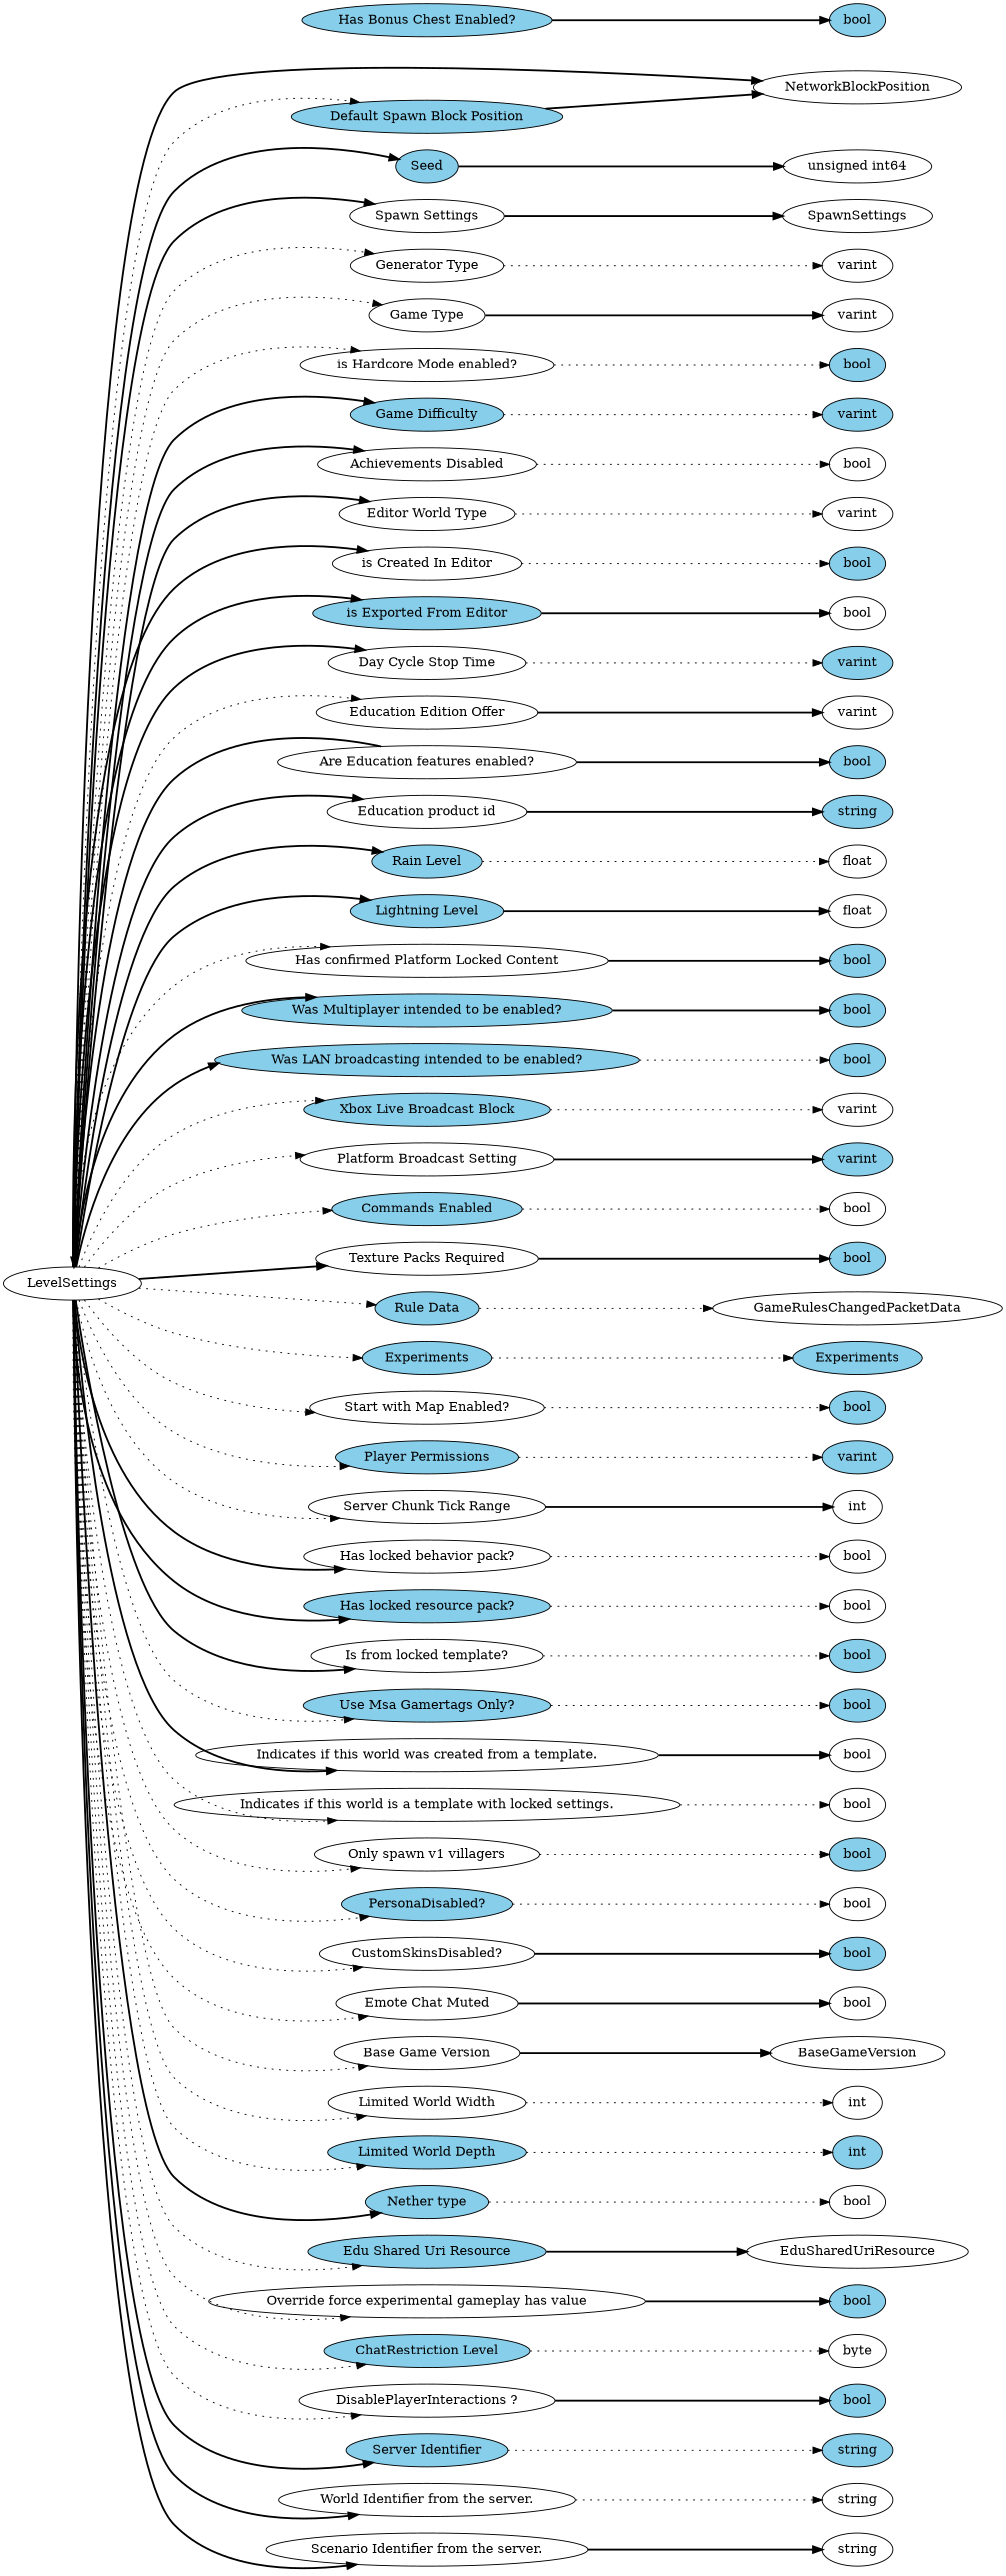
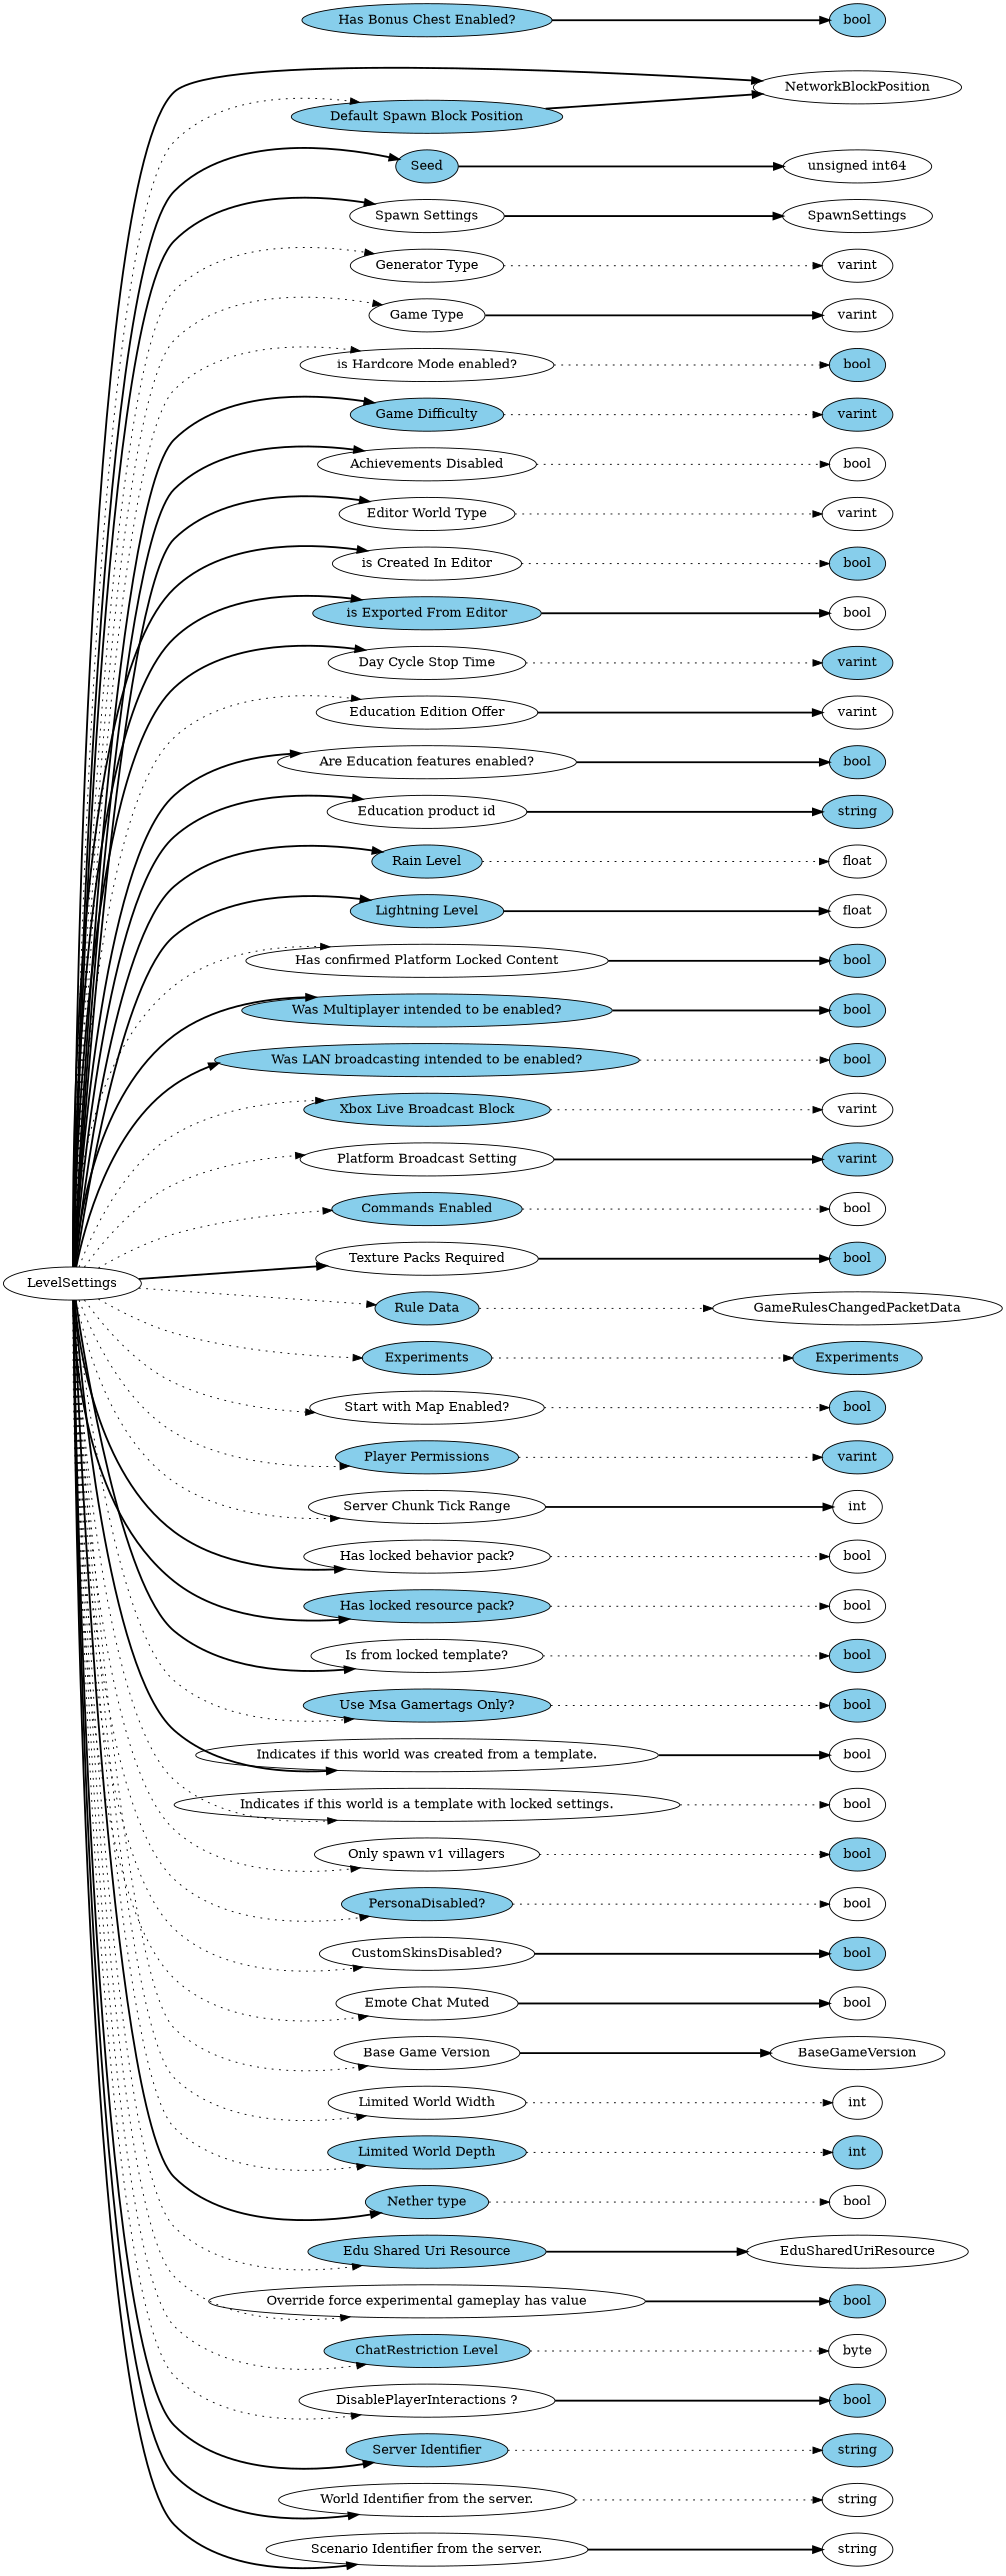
  digraph {
    rankdir=LR
    node [fillcolor=white style=filled]
    edge [style=dotted]
    n1 [label="unsigned int64"]
    n2 [label=SpawnSettings]
    n3 [label=varint]
    n4 [label=varint]
    n5 [fillcolor=skyblue label=bool]
    n6 [fillcolor=skyblue label=varint]
    n7 [label=NetworkBlockPosition]
    n8 [label=bool]
    n9 [label=varint]
    n10 [fillcolor=skyblue label=bool]
    n11 [label=bool]
    n12 [fillcolor=skyblue label=varint]
    n13 [label=varint]
    n14 [fillcolor=skyblue label=bool]
    n15 [fillcolor=skyblue label=string]
    n16 [label=float]
    n17 [label=float]
    n18 [fillcolor=skyblue label=bool]
    n19 [fillcolor=skyblue label=bool]
    n20 [fillcolor=skyblue label=bool]
    n21 [label=varint]
    n22 [fillcolor=skyblue label=varint]
    n23 [label=bool]
    n24 [fillcolor=skyblue label=bool]
    n25 [label=GameRulesChangedPacketData]
    n26 [fillcolor=skyblue label=Experiments]
    n27 [fillcolor=skyblue label=bool]
    n28 [fillcolor=skyblue label=bool]
    n29 [fillcolor=skyblue label=varint]
    n30 [label=int]
    n31 [label=bool]
    n32 [label=bool]
    n33 [fillcolor=skyblue label=bool]
    n34 [fillcolor=skyblue label=bool]
    n35 [label=bool]
    n36 [label=bool]
    n37 [fillcolor=skyblue label=bool]
    n38 [label=bool]
    n39 [fillcolor=skyblue label=bool]
    n40 [label=bool]
    n41 [label=BaseGameVersion]
    n42 [label=int]
    n43 [fillcolor=skyblue label=int]
    n44 [label=bool]
    n45 [label=EduSharedUriResource]
    n46 [fillcolor=skyblue label=bool]
    n47 [label=byte]
    n48 [fillcolor=skyblue label=bool]
    n49 [fillcolor=skyblue label=string]
    n50 [label=string]
    n51 [label=string]
    n52 [label=LevelSettings]
    n53 [fillcolor=skyblue label=Seed]
    n54 [label="Spawn Settings"]
    n55 [label="Generator Type"]
    n56 [label="Game Type"]
    n57 [label="is Hardcore Mode enabled?"]
    n58 [fillcolor=skyblue label="Game Difficulty"]
    n59 [fillcolor=skyblue label="Default Spawn Block Position"]
    n60 [label="Achievements Disabled"]
    n61 [label="Editor World Type"]
    n62 [label="is Created In Editor"]
    n63 [fillcolor=skyblue label="is Exported From Editor"]
    n64 [label="Day Cycle Stop Time"]
    n65 [label="Education Edition Offer"]
    n66 [label="Are Education features enabled?"]
    n67 [label="Education product id"]
    n68 [fillcolor=skyblue label="Rain Level"]
    n69 [fillcolor=skyblue label="Lightning Level"]
    n70 [label="Has confirmed Platform Locked Content"]
    n71 [fillcolor=skyblue label="Was Multiplayer intended to be enabled?"]
    n72 [fillcolor=skyblue label="Was LAN broadcasting intended to be enabled?"]
    n73 [fillcolor=skyblue label="Xbox Live Broadcast Block"]
    n74 [label="Platform Broadcast Setting"]
    n75 [fillcolor=skyblue label="Commands Enabled"]
    n76 [label="Texture Packs Required"]
    n77 [fillcolor=skyblue label="Rule Data"]
    n78 [fillcolor=skyblue label=Experiments]
    n79 [label="Start with Map Enabled?"]
    n80 [fillcolor=skyblue label="Player Permissions"]
    n81 [label="Server Chunk Tick Range"]
    n82 [label="Has locked behavior pack?"]
    n83 [fillcolor=skyblue label="Has locked resource pack?"]
    n84 [label="Is from locked template?"]
    n85 [fillcolor=skyblue label="Use Msa Gamertags Only?"]
    n86 [label="Indicates if this world was created from a template."]
    n87 [label="Indicates if this world is a template with locked settings."]
    n88 [label="Only spawn v1 villagers"]
    n89 [fillcolor=skyblue label="PersonaDisabled?"]
    n90 [label="CustomSkinsDisabled?"]
    n91 [label="Emote Chat Muted"]
    n92 [label="Base Game Version"]
    n93 [label="Limited World Width"]
    n94 [fillcolor=skyblue label="Limited World Depth"]
    n95 [fillcolor=skyblue label="Nether type"]
    n96 [fillcolor=skyblue label="Edu Shared Uri Resource"]
    n97 [label="Override force experimental gameplay has value"]
    n98 [fillcolor=skyblue label="ChatRestriction Level"]
    n99 [label="DisablePlayerInteractions ?"]
    n100 [fillcolor=skyblue label="Server Identifier"]
    n101 [label="World Identifier from the server."]
    n102 [label="Scenario Identifier from the server."]
    n103 [fillcolor=skyblue label="Has Bonus Chest Enabled?"]
    subgraph sub_1 {
      rank=max
      n1
      n2
      n3
      n4
      n5
      n6
      n7
      n8
      n9
      n10
      n11
      n12
      n13
      n14
      n15
      n16
      n17
      n18
      n19
      n20
      n21
      n22
      n23
      n24
      n25
      n26
      n27
      n28
      n29
      n30
      n31
      n32
      n33
      n34
      n35
      n36
      n37
      n38
      n39
      n40
      n41
      n42
      n43
      n44
      n45
      n46
      n47
      n48
      n49
      n50
      n51
    }
    n52 -> n7 [style=bold]
    n52 -> n53 [style=bold]
    n52 -> n54 [style=bold]
    n52 -> n55
    n52 -> n56
    n52 -> n57
    n52 -> n58 [style=bold]
    n52 -> n59
    n52 -> n60 [style=bold]
    n52 -> n61 [style=bold]
    n52 -> n62 [style=bold]
    n52 -> n63 [style=bold]
    n52 -> n64 [style=bold]
    n52 -> n65
-   n66 -> n52 [style=bold]
+   n52 -> n66 [style=bold]
    n52 -> n67 [style=bold]
    n52 -> n68 [style=bold]
    n52 -> n69 [style=bold]
    n52 -> n70
    n52 -> n71 [style=bold]
    n52 -> n72 [style=bold]
    n52 -> n73
    n52 -> n74
    n52 -> n75
    n52 -> n76 [style=bold]
    n52 -> n77
    n52 -> n78
    n52 -> n79
    n52 -> n80
    n52 -> n81
    n52 -> n82 [style=bold]
    n52 -> n83 [style=bold]
    n52 -> n84 [style=bold]
    n52 -> n85
    n52 -> n86 [style=bold]
    n52 -> n87
    n52 -> n88
    n52 -> n89
    n52 -> n90
    n52 -> n91
    n52 -> n92
    n52 -> n93
    n52 -> n94
    n52 -> n95 [style=bold]
    n52 -> n96
    n52 -> n97
    n52 -> n98
    n52 -> n99
    n52 -> n100 [style=bold]
    n52 -> n101 [style=bold]
    n52 -> n102 [style=bold]
    n53 -> n1 [style=bold]
    n54 -> n2 [style=bold]
    n55 -> n3
    n56 -> n4 [style=bold]
    n57 -> n5
    n58 -> n6
    n59 -> n7 [style=bold]
    n60 -> n8
    n61 -> n9
    n62 -> n10
    n63 -> n11 [style=bold]
    n64 -> n12
    n65 -> n13 [style=bold]
    n66 -> n14 [style=bold]
    n67 -> n15 [style=bold]
    n68 -> n16
    n69 -> n17 [style=bold]
    n70 -> n18 [style=bold]
    n71 -> n19 [style=bold]
    n72 -> n20
    n73 -> n21
    n74 -> n22 [style=bold]
    n75 -> n23
    n76 -> n24 [style=bold]
    n77 -> n25
    n78 -> n26
    n79 -> n28
    n80 -> n29
    n81 -> n30 [style=bold]
    n82 -> n31
    n83 -> n32
    n84 -> n33
    n85 -> n34
    n86 -> n35 [style=bold]
    n87 -> n36
    n88 -> n37
    n89 -> n38
    n90 -> n39 [style=bold]
    n91 -> n40 [style=bold]
    n92 -> n41 [style=bold]
    n93 -> n42
    n94 -> n43
    n95 -> n44
    n96 -> n45 [style=bold]
    n97 -> n46 [style=bold]
    n98 -> n47
    n99 -> n48 [style=bold]
    n100 -> n49
    n101 -> n50
    n102 -> n51 [style=bold]
    n103 -> n27 [style=bold]
  }
